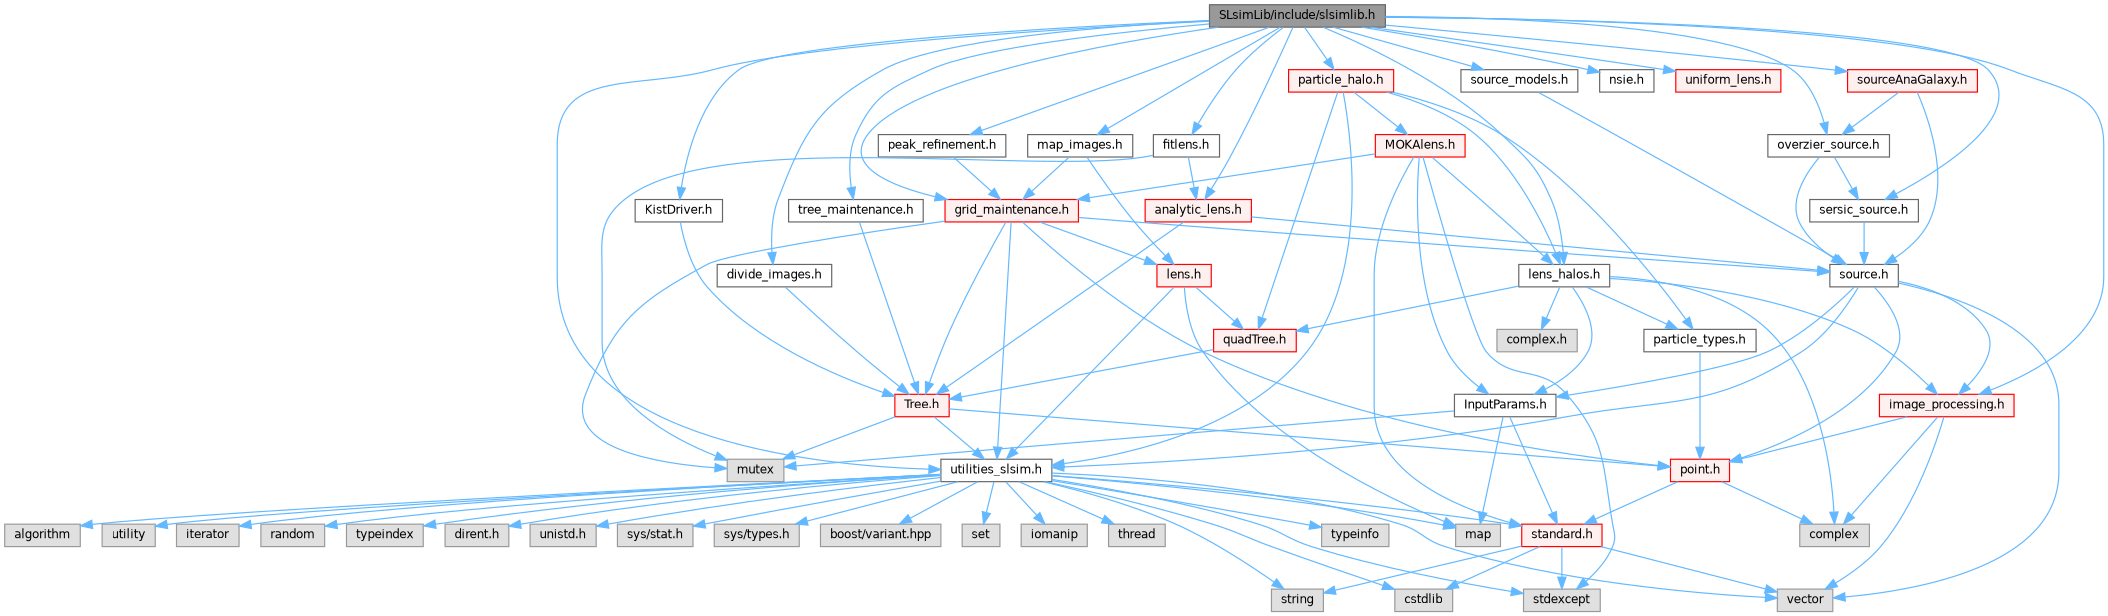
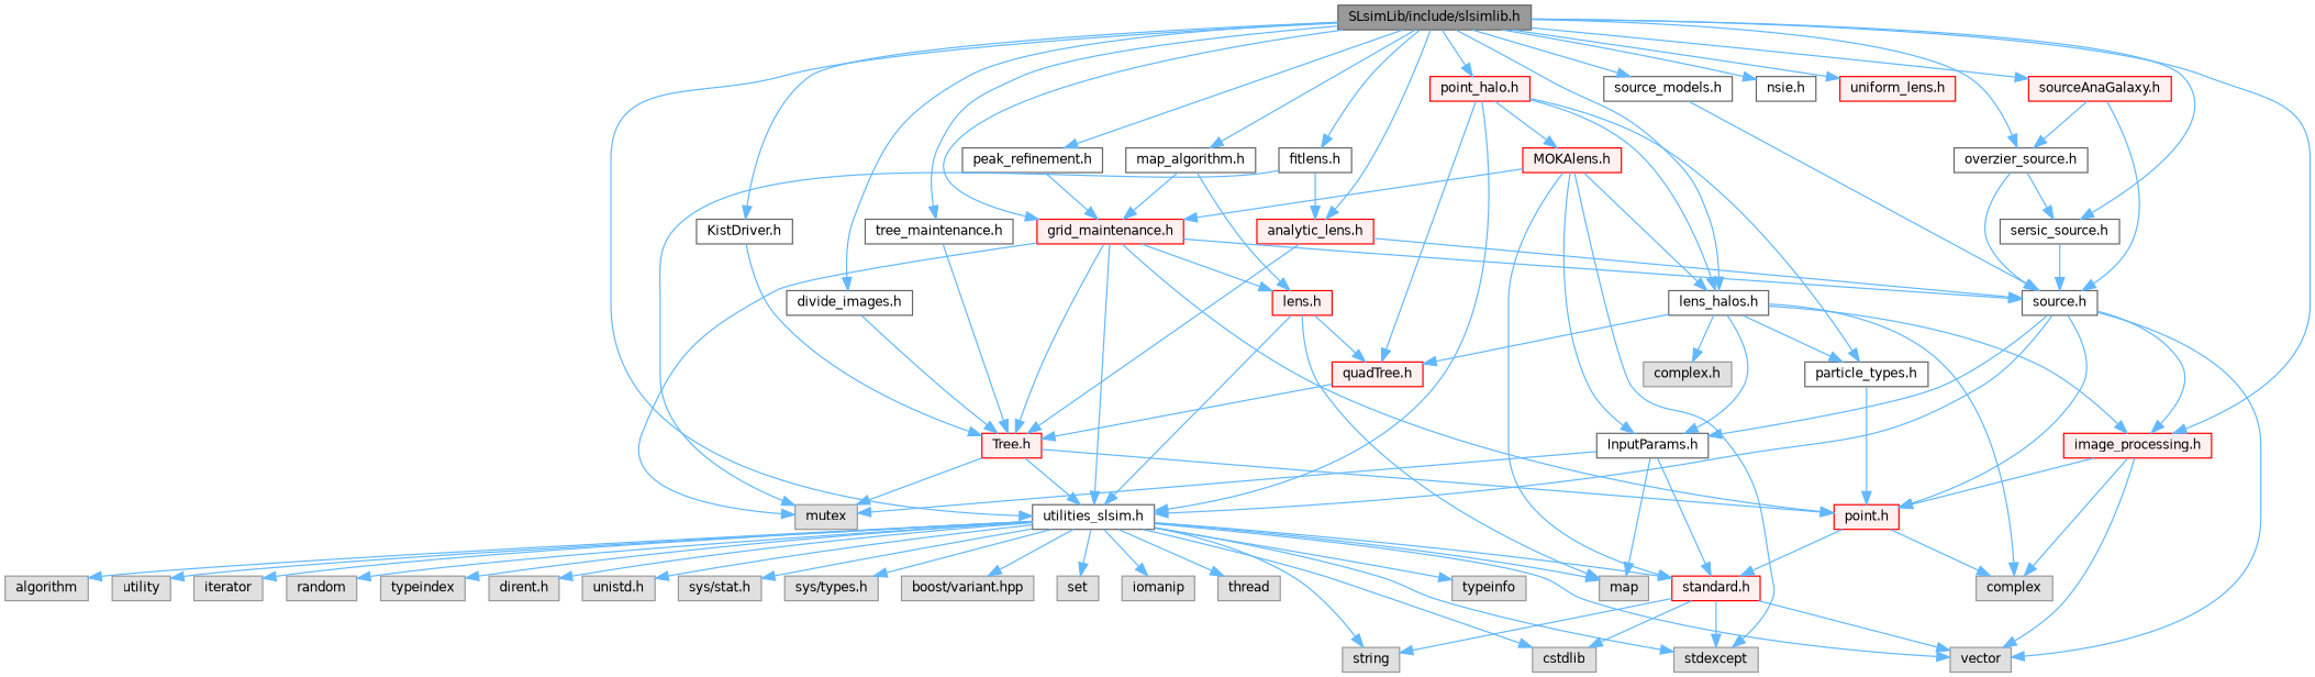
  digraph {
    node [color=grey60 fillcolor="#E0E0E0" fontname=Helvetica fontsize=10 shape=box style=filled]
    edge [color=steelblue1 fontname=Helvetica fontsize=10 labelfontname=Helvetica labelfontsize=10 style=solid]
    n1 [color=gray40 fillcolor=grey60 fontcolor=black height=0.2 label="SLsimLib/include/slsimlib.h" width=0.4]
    n2 [color=grey40 fillcolor=white height=0.2 label="utilities_slsim.h" width=0.4]
    n3 [color=grey40 fillcolor=white height=0.2 label="lens_halos.h" width=0.4]
    n4 [color=red fillcolor="#FFF0F0" height=0.2 label="image_processing.h" width=0.4]
    n5 [color=grey40 fillcolor=white height=0.2 label="KistDriver.h" width=0.4]
    n6 [color=grey40 fillcolor=white height=0.2 label="divide_images.h" width=0.4]
    n7 [color=grey40 fillcolor=white height=0.2 label="tree_maintenance.h" width=0.4]
    n8 [color=red fillcolor="#FFF0F0" height=0.2 label="grid_maintenance.h" width=0.4]
    n9 [color=grey40 fillcolor=white height=0.2 label="source_models.h" width=0.4]
    n10 [color=grey40 fillcolor=white height=0.2 label="peak_refinement.h" width=0.4]
-   n11 [color=grey40 fillcolor=white height=0.2 label="map_images.h" width=0.4]
+   n11 [color=grey40 fillcolor=white height=0.2 label="map_algorithm.h" width=0.4]
    n12 [color=grey40 fillcolor=white height=0.2 label="fitlens.h" width=0.4]
    n13 [color=red fillcolor="#FFF0F0" height=0.2 label="analytic_lens.h" width=0.4]
    n14 [color=grey40 fillcolor=white height=0.2 label="nsie.h" width=0.4]
    n15 [color=red fillcolor="#FFF0F0" height=0.2 label="uniform_lens.h" width=0.4]
-   n16 [color=red fillcolor="#FFF0F0" height=0.2 label="particle_halo.h" width=0.4]
+   n16 [color=red fillcolor="#FFF0F0" height=0.2 label="point_halo.h" width=0.4]
    n17 [color=red fillcolor="#FFF0F0" height=0.2 label="sourceAnaGalaxy.h" width=0.4]
    n18 [color=grey40 fillcolor=white height=0.2 label="overzier_source.h" width=0.4]
    n19 [color=grey40 fillcolor=white height=0.2 label="sersic_source.h" width=0.4]
    n20 [color=red fillcolor="#FFF0F0" height=0.2 label="standard.h" width=0.4]
    n21 [height=0.2 label=cstdlib width=0.4]
    n22 [height=0.2 label=stdexcept width=0.4]
    n23 [height=0.2 label=string width=0.4]
    n24 [height=0.2 label=vector width=0.4]
    n25 [height=0.2 label=typeinfo width=0.4]
    n26 [height=0.2 label=map width=0.4]
    n27 [height=0.2 label=algorithm width=0.4]
    n28 [height=0.2 label=utility width=0.4]
    n29 [height=0.2 label=iterator width=0.4]
    n30 [height=0.2 label=random width=0.4]
    n31 [height=0.2 label=typeindex width=0.4]
    n32 [height=0.2 label="dirent.h" width=0.4]
    n33 [height=0.2 label="unistd.h" width=0.4]
    n34 [height=0.2 label="sys/stat.h" width=0.4]
    n35 [height=0.2 label="sys/types.h" width=0.4]
    n36 [height=0.2 label="boost/variant.hpp" width=0.4]
    n37 [height=0.2 label=set width=0.4]
    n38 [height=0.2 label=iomanip width=0.4]
    n39 [height=0.2 label=thread width=0.4]
    n40 [color=grey40 fillcolor=white height=0.2 label="InputParams.h" width=0.4]
    n41 [color=red fillcolor="#FFF0F0" height=0.2 label="quadTree.h" width=0.4]
    n42 [height=0.2 label=complex width=0.4]
    n43 [color=grey40 fillcolor=white height=0.2 label="particle_types.h" width=0.4]
    n44 [height=0.2 label="complex.h" width=0.4]
    n45 [color=red fillcolor="#FFF0F0" height=0.2 label="point.h" width=0.4]
    n46 [color=red fillcolor="#FFF0F0" height=0.2 label="Tree.h" width=0.4]
    n47 [height=0.2 label=mutex width=0.4]
    n48 [color=red fillcolor="#FFF0F0" height=0.2 label="lens.h" width=0.4]
    n49 [color=grey40 fillcolor=white height=0.2 label="source.h" width=0.4]
    n50 [color=red fillcolor="#FFF0F0" height=0.2 label="MOKAlens.h" width=0.4]
    n1 -> n2
    n1 -> n3
    n1 -> n4
    n1 -> n5
    n1 -> n6
    n1 -> n7
    n1 -> n8
    n1 -> n9
    n1 -> n10
    n1 -> n11
    n1 -> n12
    n1 -> n13
    n1 -> n14
    n1 -> n15
    n1 -> n16
    n1 -> n17
    n1 -> n18
    n1 -> n19
    n2 -> n20
    n2 -> n21
    n2 -> n22
    n2 -> n23
    n2 -> n24
    n2 -> n25
    n2 -> n26
    n2 -> n27
    n2 -> n28
    n2 -> n29
    n2 -> n30
    n2 -> n31
    n2 -> n32
    n2 -> n33
    n2 -> n34
    n2 -> n35
    n2 -> n36
    n2 -> n37
    n2 -> n38
    n2 -> n39
    n3 -> n4
    n3 -> n40
    n3 -> n41
    n3 -> n42
    n3 -> n43
    n3 -> n44
    n4 -> n24
    n4 -> n42
    n4 -> n45
    n5 -> n46
    n6 -> n46
    n7 -> n46
    n8 -> n2
    n8 -> n45
    n8 -> n46
    n8 -> n47
    n8 -> n48
    n8 -> n49
    n9 -> n49
    n10 -> n8
    n11 -> n8
    n11 -> n48
    n12 -> n13
    n12 -> n47
    n13 -> n46
    n13 -> n49
    n16 -> n2
    n16 -> n3
    n16 -> n41
    n16 -> n43
    n16 -> n50
    n17 -> n18
    n17 -> n49
    n18 -> n19
    n18 -> n49
    n19 -> n49
    n20 -> n21
    n20 -> n22
    n20 -> n23
    n20 -> n24
    n40 -> n20
    n40 -> n26
    n40 -> n47
    n41 -> n46
    n43 -> n45
    n45 -> n20
    n45 -> n42
    n46 -> n2
    n46 -> n45
    n46 -> n47
    n48 -> n2
    n48 -> n26
    n48 -> n41
    n49 -> n2
    n49 -> n4
    n49 -> n24
    n49 -> n40
    n49 -> n45
    n50 -> n3
    n50 -> n8
    n50 -> n20
    n50 -> n22
    n50 -> n40
  }
